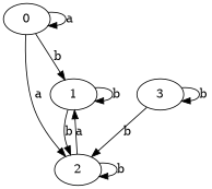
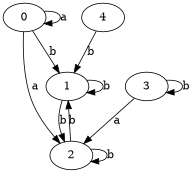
  digraph {
    d2tdocpreamble="\usetikzlibrary{automata}"
    d2tfigpreamble="\tikzstyle{every state}= [ draw=blue!50,very thick,fill=blue!20]  \tikzstyle{auto}= [fill=white]"
    ranksep=0.5
    node [style=state]
    edge [lblstyle=auto topath="bend right"]
    n1 [label=0]
    n2 [label=1]
    n3 [label=2]
    n4 [label=3 style="state, initial, accepting"]
+   n5 [label=4]
    n1 -> n1 [label=a topath="loop above"]
    n1 -> n2 [label=b]
    n1 -> n3 [label=a]
    n2 -> n2 [label=b topath="loop above"]
    n2 -> n3 [label=b]
-   n3 -> n2 [label=a]
+   n3 -> n2 [label=b]
    n3 -> n3 [label=b topath="loop above"]
-   n4 -> n3 [label=b]
+   n4 -> n3 [label=a]
    n4 -> n4 [label=b topath="loop above"]
+   n5 -> n2 [label=b]
  }
